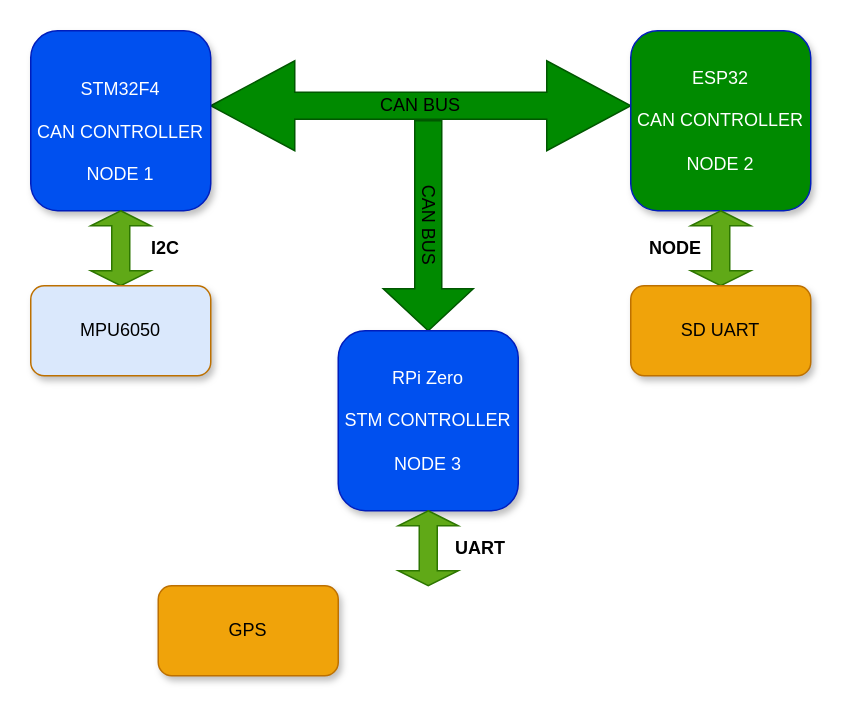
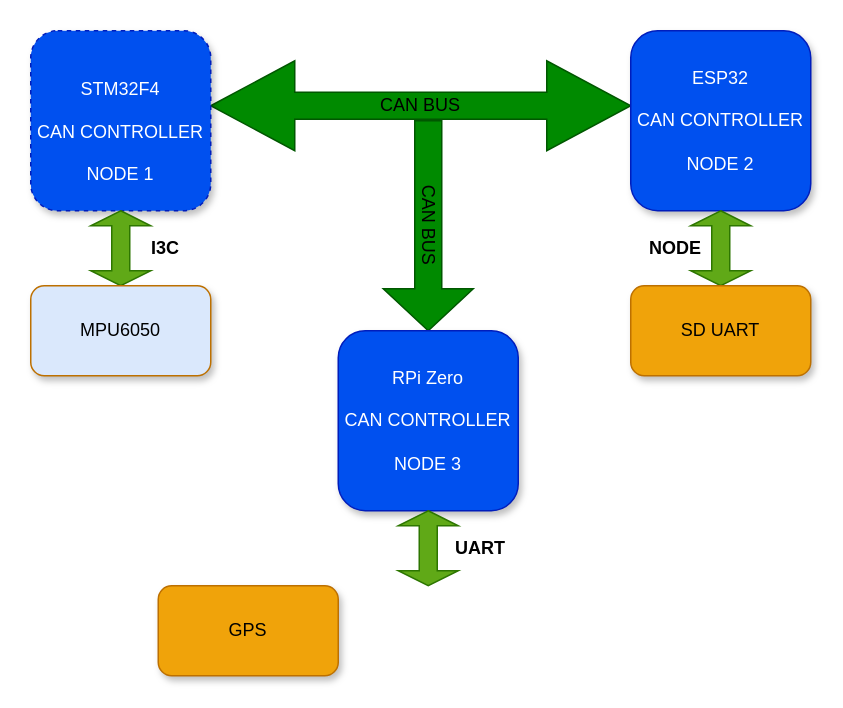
  <mxCell id="0" />
  <mxCell id="1" parent="0" />
  <mxCell id="2" value="" style="shape=doubleArrow;whiteSpace=wrap;html=1;fillColor=#008a00;strokeColor=#005700;fontColor=#ffffff;" parent="1" vertex="1"><mxGeometry x="140" y="40" width="280" height="60" as="geometry" /></mxCell>
  <mxCell id="3" value="" style="shape=singleArrow;direction=north;whiteSpace=wrap;html=1;flipH=1;flipV=1;fillColor=#008a00;strokeColor=#005700;fontColor=#ffffff;" parent="1" vertex="1"><mxGeometry x="255" y="80" width="60" height="140" as="geometry" /></mxCell>
  <mxCell id="4" value="CAN BUS" style="text;html=1;strokeColor=none;fillColor=none;align=center;verticalAlign=middle;whiteSpace=wrap;rounded=0;direction=south;labelPosition=center;verticalLabelPosition=middle;rotation=90;" parent="1" vertex="1"><mxGeometry x="250.63" y="139.38" width="68.75" height="20" as="geometry" /></mxCell>
- <mxCell id="5" value="&lt;br&gt;STM32F4&lt;br&gt;&lt;br&gt;CAN CONTROLLER&lt;br&gt;&lt;br&gt;NODE 1" style="rounded=1;whiteSpace=wrap;html=1;fillColor=#0050ef;strokeColor=#001DBC;fontColor=#ffffff;shadow=1;" parent="1" vertex="1"><mxGeometry x="20" y="20" width="120" height="120" as="geometry" /></mxCell>
- <mxCell id="6" value="ESP32&lt;br&gt;&lt;br&gt;CAN CONTROLLER&lt;br&gt;&lt;br&gt;NODE 2" style="rounded=1;whiteSpace=wrap;html=1;fillColor=#008a00;strokeColor=#001DBC;fontColor=#ffffff;sketch=0;glass=0;shadow=1;" parent="1" vertex="1"><mxGeometry x="420" y="20" width="120" height="120" as="geometry" /></mxCell>
- <mxCell id="7" value="RPi Zero&lt;br&gt;&lt;br&gt;STM CONTROLLER&lt;br&gt;&lt;br&gt;NODE 3" style="rounded=1;whiteSpace=wrap;html=1;fillColor=#0050ef;strokeColor=#001DBC;fontColor=#ffffff;shadow=1;" parent="1" vertex="1"><mxGeometry x="225" y="220" width="120" height="120" as="geometry" /></mxCell>
+ <mxCell id="5" value="&lt;br&gt;STM32F4&lt;br&gt;&lt;br&gt;CAN CONTROLLER&lt;br&gt;&lt;br&gt;NODE 1" style="rounded=1;whiteSpace=wrap;html=1;fillColor=#0050ef;strokeColor=#001DBC;fontColor=#ffffff;shadow=1;dashed=1;" parent="1" vertex="1"><mxGeometry x="20" y="20" width="120" height="120" as="geometry" /></mxCell>
+ <mxCell id="6" value="ESP32&lt;br&gt;&lt;br&gt;CAN CONTROLLER&lt;br&gt;&lt;br&gt;NODE 2" style="rounded=1;whiteSpace=wrap;html=1;fillColor=#0050ef;strokeColor=#001DBC;fontColor=#ffffff;sketch=0;glass=0;shadow=1;" parent="1" vertex="1"><mxGeometry x="420" y="20" width="120" height="120" as="geometry" /></mxCell>
+ <mxCell id="7" value="RPi Zero&lt;br&gt;&lt;br&gt;CAN CONTROLLER&lt;br&gt;&lt;br&gt;NODE 3" style="rounded=1;whiteSpace=wrap;html=1;fillColor=#0050ef;strokeColor=#001DBC;fontColor=#ffffff;shadow=1;" parent="1" vertex="1"><mxGeometry x="225" y="220" width="120" height="120" as="geometry" /></mxCell>
  <mxCell id="8" value="" style="shape=doubleArrow;whiteSpace=wrap;html=1;direction=south;fillColor=#60a917;strokeColor=#2D7600;fontColor=#ffffff;" parent="1" vertex="1"><mxGeometry x="60" y="140" width="40" height="50" as="geometry" /></mxCell>
  <mxCell id="9" value="" style="shape=doubleArrow;whiteSpace=wrap;html=1;direction=south;fillColor=#60a917;strokeColor=#2D7600;fontColor=#ffffff;" parent="1" vertex="1"><mxGeometry x="460" y="140" width="40" height="50" as="geometry" /></mxCell>
  <mxCell id="10" value="" style="shape=doubleArrow;whiteSpace=wrap;html=1;direction=south;fillColor=#60a917;strokeColor=#2D7600;fontColor=#ffffff;" parent="1" vertex="1"><mxGeometry x="265" y="340" width="40" height="50" as="geometry" /></mxCell>
  <mxCell id="11" value="MPU6050" style="rounded=1;whiteSpace=wrap;html=1;fillColor=#dae8fc;strokeColor=#BD7000;fontColor=#000000;shadow=1;" parent="1" vertex="1"><mxGeometry x="20" y="190" width="120" height="60" as="geometry" /></mxCell>
- <mxCell id="12" value="I2C" style="text;html=1;strokeColor=none;fillColor=none;align=center;verticalAlign=middle;whiteSpace=wrap;rounded=0;labelBorderColor=none;labelBackgroundColor=none;fontColor=#000000;fontStyle=1" parent="1" vertex="1"><mxGeometry x="90" y="155" width="40" height="20" as="geometry" /></mxCell>
+ <mxCell id="12" value="I3C" style="text;html=1;strokeColor=none;fillColor=none;align=center;verticalAlign=middle;whiteSpace=wrap;rounded=0;labelBorderColor=none;labelBackgroundColor=none;fontColor=#000000;fontStyle=1" parent="1" vertex="1"><mxGeometry x="90" y="155" width="40" height="20" as="geometry" /></mxCell>
  <mxCell id="13" value="SD UART" style="rounded=1;whiteSpace=wrap;html=1;fillColor=#f0a30a;strokeColor=#BD7000;fontColor=#000000;shadow=1;" parent="1" vertex="1"><mxGeometry x="420" y="190" width="120" height="60" as="geometry" /></mxCell>
  <mxCell id="14" value="NODE" style="text;html=1;align=center;verticalAlign=middle;whiteSpace=wrap;rounded=0;labelBackgroundColor=none;fontColor=#000000;fontStyle=1" parent="1" vertex="1"><mxGeometry x="430" y="155" width="40" height="20" as="geometry" /></mxCell>
  <mxCell id="15" value="UART" style="text;html=1;strokeColor=none;fillColor=none;align=center;verticalAlign=middle;whiteSpace=wrap;rounded=0;labelBackgroundColor=none;fontColor=#000000;fontStyle=1" parent="1" vertex="1"><mxGeometry x="300" y="355" width="40" height="20" as="geometry" /></mxCell>
  <mxCell id="16" value="CAN BUS" style="text;html=1;strokeColor=none;align=center;verticalAlign=middle;whiteSpace=wrap;rounded=0;" parent="1" vertex="1"><mxGeometry x="250" y="60" width="60" height="20" as="geometry" /></mxCell>
  <mxCell id="17" value="GPS" style="rounded=1;whiteSpace=wrap;html=1;fillColor=#f0a30a;strokeColor=#BD7000;fontColor=#000000;shadow=1;" parent="1" vertex="1"><mxGeometry x="105" y="390" width="120" height="60" as="geometry" /></mxCell>
